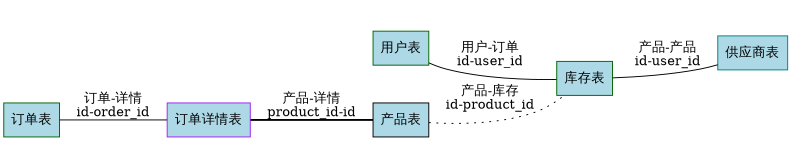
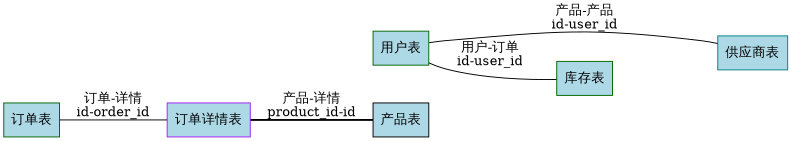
  graph {
    rankdir=LR
    node [color=darkgreen fillcolor=lightblue shape=box style=filled]
    edge [style=solid]
    "供应商表" [color=teal]
    "用户表"
    "库存表"
    "订单详情表" [color=purple]
    "订单表"
    "产品表" [color=black]
-   "库存表" -- "供应商表" [label="产品-产品\nid-user_id"]
+   "用户表" -- "供应商表" [label="产品-产品\nid-user_id"]
    "用户表" -- "库存表" [label="用户-订单\nid-user_id"]
    "订单详情表" -- "产品表" [label="产品-详情\nproduct_id-id" style=bold]
    "订单表" -- "订单详情表" [label="订单-详情\nid-order_id"]
-   "产品表" -- "库存表" [label="产品-库存\nid-product_id" style=dotted]
  }
